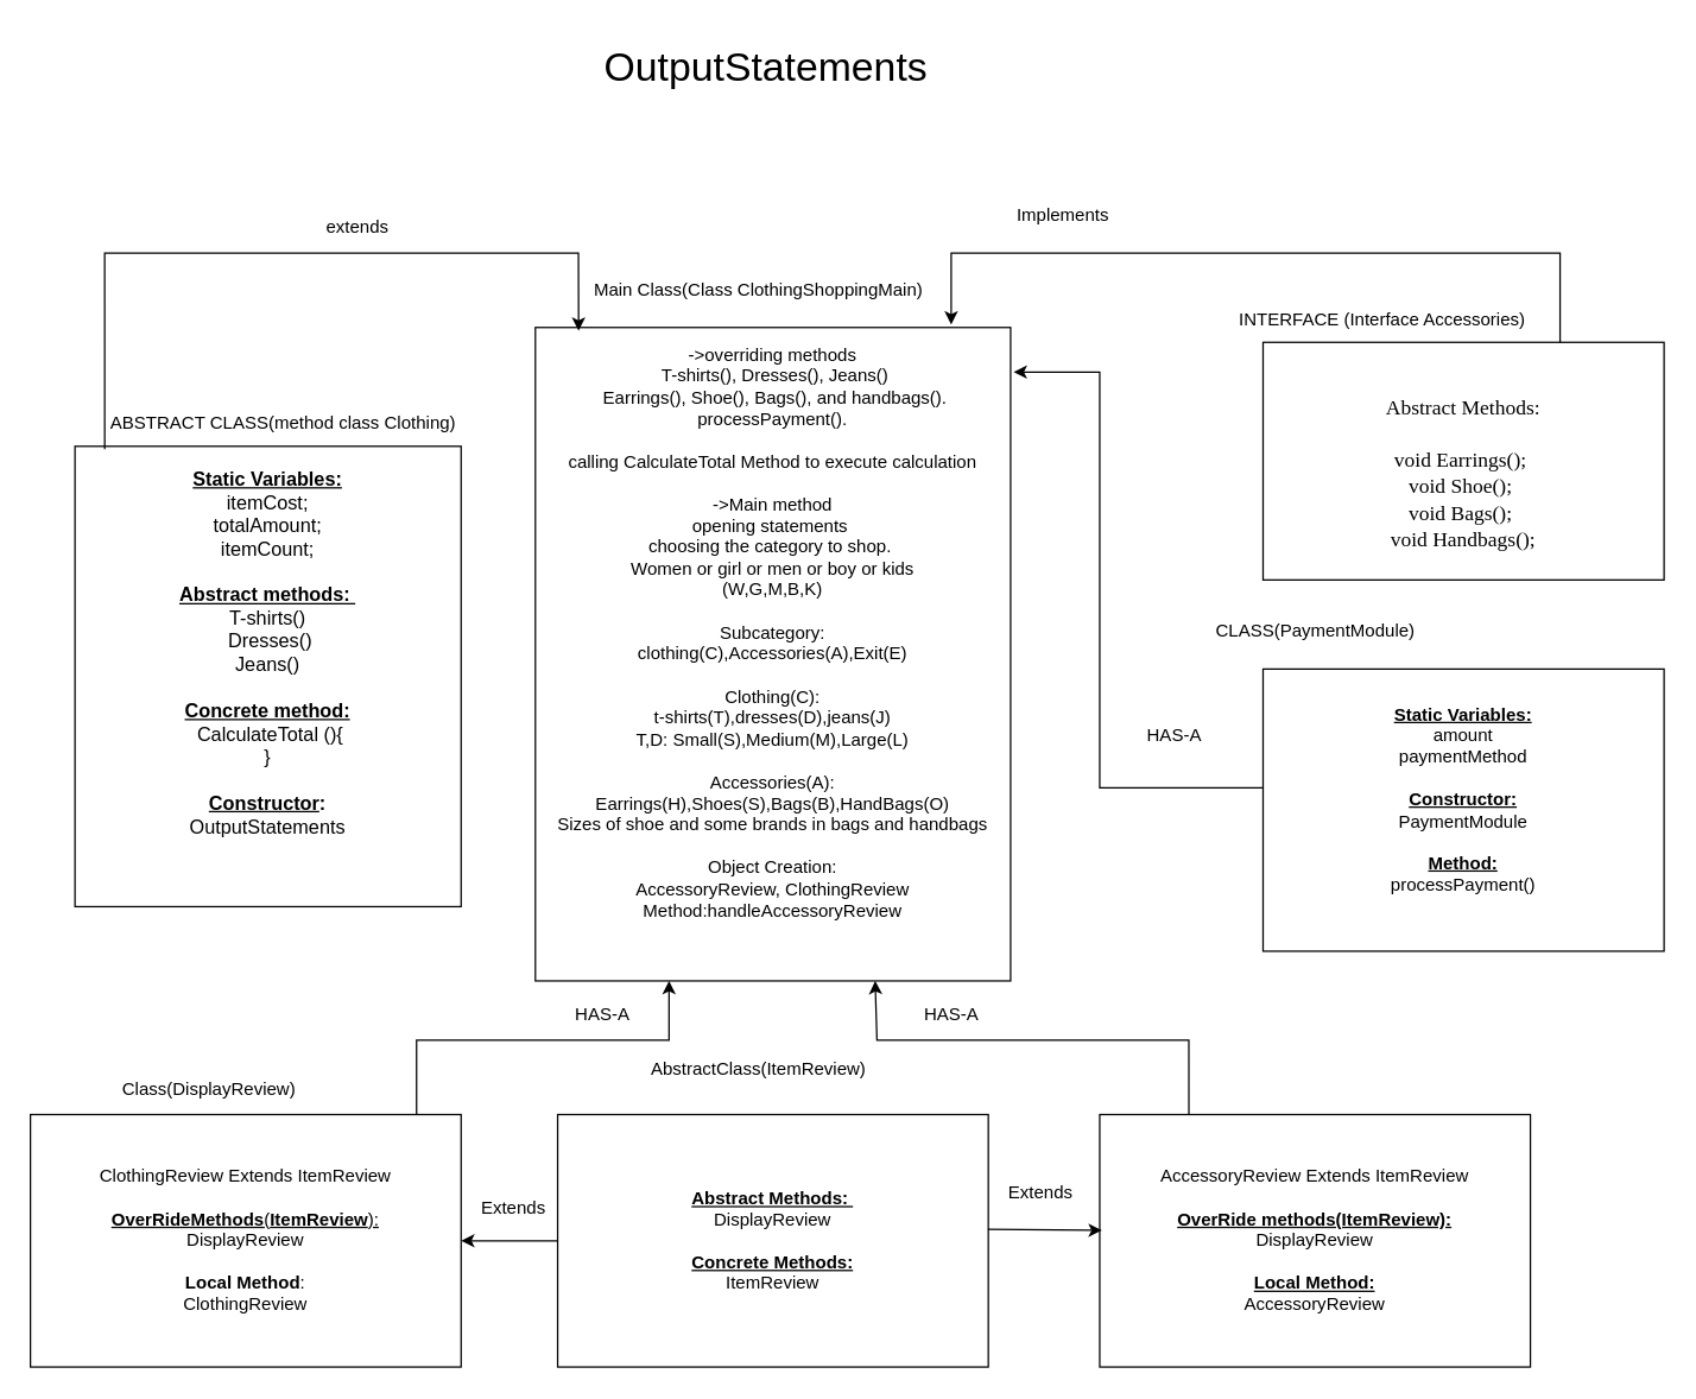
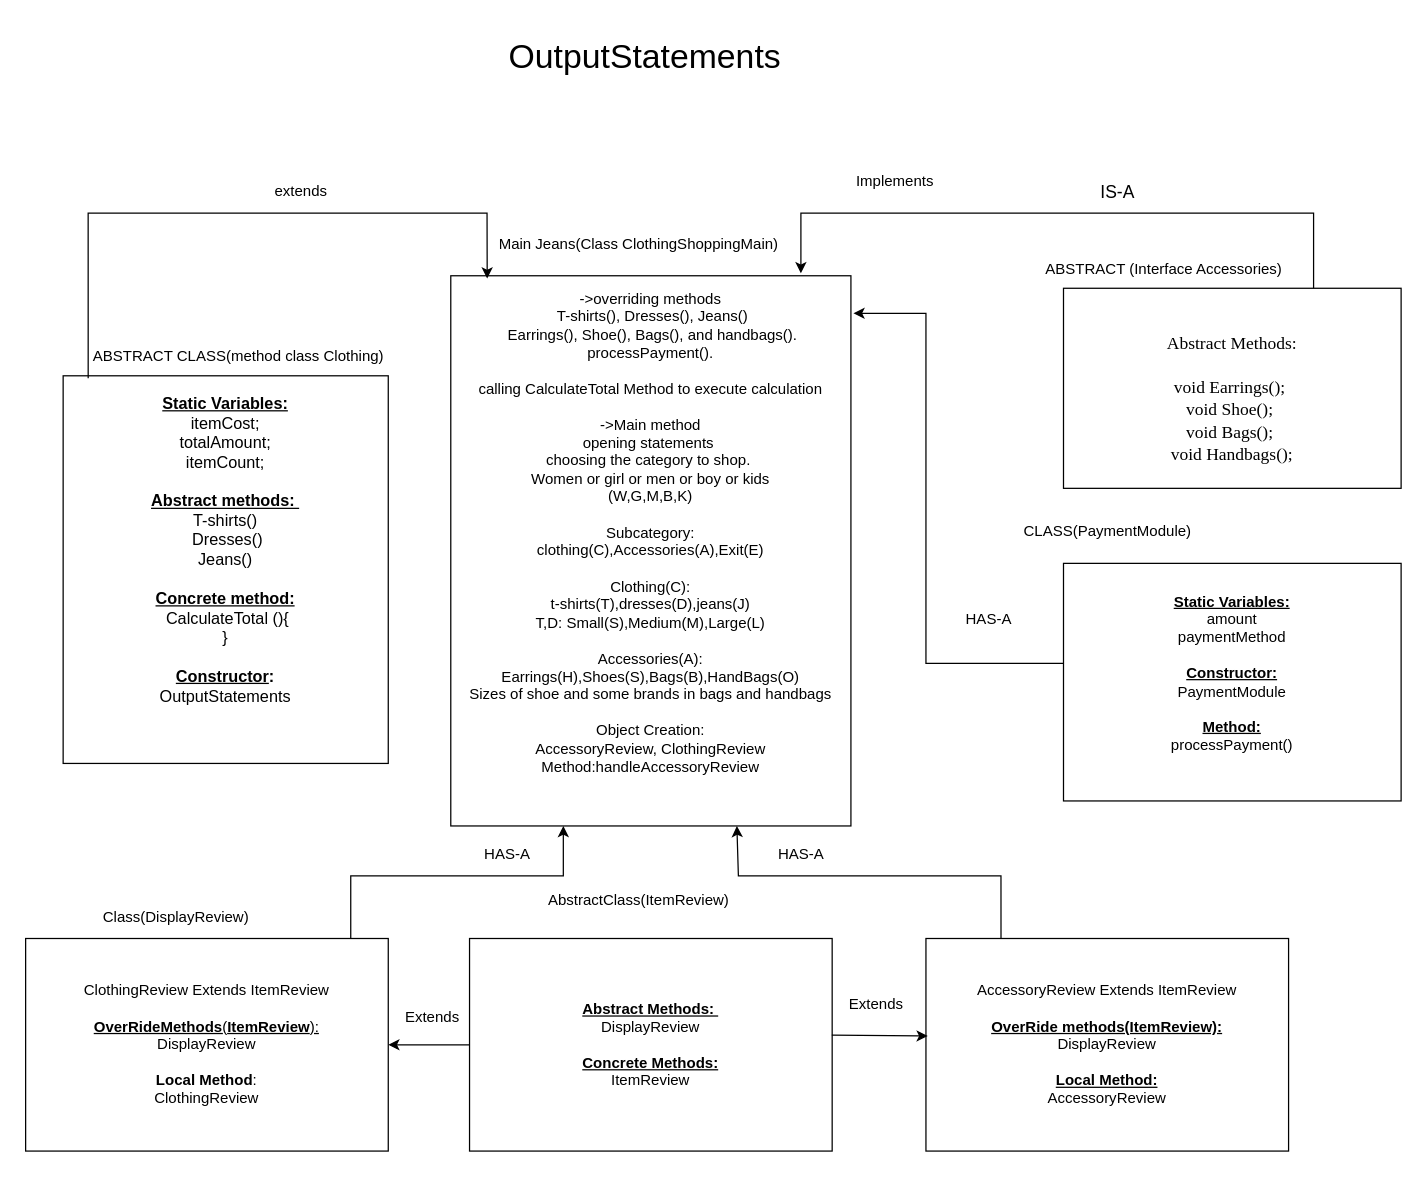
  <mxCell id="0" />
  <mxCell id="1" parent="0" />
  <mxCell id="2" value="&lt;div style=&quot;font-size: 13px;&quot;&gt;&lt;span style=&quot;background-color: initial; white-space: pre;&quot;&gt;&lt;b&gt;&lt;u&gt;Static Variables:&lt;/u&gt;&lt;/b&gt;&lt;/span&gt;&lt;/div&gt;&lt;div style=&quot;font-size: 13px;&quot;&gt;&lt;span style=&quot;background-color: initial; white-space: pre;&quot;&gt;itemCost;&lt;/span&gt;&lt;/div&gt;&lt;div style=&quot;font-size: 13px;&quot;&gt;&lt;span style=&quot;background-color: initial; white-space: pre;&quot;&gt;totalAmount;&lt;/span&gt;&lt;/div&gt;&lt;div style=&quot;font-size: 13px;&quot;&gt;&lt;span style=&quot;background-color: initial; white-space: pre;&quot;&gt;itemCount;&lt;/span&gt;&lt;/div&gt;&lt;div style=&quot;font-size: 13px;&quot;&gt;&lt;span style=&quot;background-color: initial; white-space: pre;&quot;&gt;&lt;b&gt;&lt;u&gt;&lt;br&gt;&lt;/u&gt;&lt;/b&gt;&lt;/span&gt;&lt;/div&gt;&lt;div style=&quot;font-size: 13px;&quot;&gt;&lt;span style=&quot;background-color: initial; white-space: pre;&quot;&gt;&lt;b&gt;&lt;u&gt;Abstract methods: &lt;/u&gt;&lt;/b&gt;&lt;/span&gt;&lt;br&gt;&lt;/div&gt;&lt;div style=&quot;font-size: 13px;&quot;&gt;&lt;span style=&quot;white-space: pre;&quot;&gt;&lt;font style=&quot;font-size: 13px;&quot;&gt;T-shirts()&lt;/font&gt;&lt;/span&gt;&lt;/div&gt;&lt;div style=&quot;font-size: 13px;&quot;&gt;&lt;span style=&quot;white-space: pre;&quot;&gt;&lt;font style=&quot;font-size: 13px;&quot;&gt; Dresses()&lt;/font&gt;&lt;/span&gt;&lt;/div&gt;&lt;div style=&quot;font-size: 13px;&quot;&gt;&lt;span style=&quot;white-space: pre; background-color: initial;&quot;&gt; Jeans() &lt;/span&gt;&lt;/div&gt;&lt;div style=&quot;font-size: 13px;&quot;&gt;&lt;br&gt;&lt;/div&gt;&lt;div style=&quot;font-size: 13px;&quot;&gt;&lt;span style=&quot;white-space: pre; background-color: initial;&quot;&gt;&lt;b&gt;&lt;u&gt;Concrete method:&lt;/u&gt;&lt;/b&gt;&lt;/span&gt;&lt;/div&gt;&lt;div style=&quot;font-size: 13px;&quot;&gt;&lt;span style=&quot;white-space: pre; background-color: initial;&quot;&gt; CalculateTotal (){&lt;/span&gt;&lt;br&gt;&lt;/div&gt;&lt;div style=&quot;font-size: 13px;&quot;&gt;&lt;span style=&quot;white-space: pre; background-color: initial;&quot;&gt;}&lt;/span&gt;&lt;/div&gt;&lt;div style=&quot;font-size: 13px;&quot;&gt;&lt;span style=&quot;white-space: pre; background-color: initial;&quot;&gt;&lt;br&gt;&lt;/span&gt;&lt;/div&gt;&lt;div style=&quot;font-size: 13px;&quot;&gt;&lt;span style=&quot;white-space: pre; background-color: initial;&quot;&gt;&lt;b&gt;&lt;u&gt;Constructor&lt;/u&gt;:&lt;/b&gt;&lt;/span&gt;&lt;/div&gt;&lt;div style=&quot;font-size: 13px;&quot;&gt;&lt;span style=&quot;white-space: pre; background-color: initial;&quot;&gt;OutputStatements&lt;/span&gt;&lt;/div&gt;&lt;div style=&quot;font-size: 13px;&quot;&gt;&lt;br&gt;&lt;/div&gt;&lt;div style=&quot;font-size: 13px;&quot;&gt;&lt;br&gt;&lt;/div&gt;" style="rounded=0;whiteSpace=wrap;html=1;direction=west;" parent="1" vertex="1"><mxGeometry x="50" y="300" width="260" height="310" as="geometry" /></mxCell>
  <mxCell id="3" value="&lt;div style=&quot;font-size: 14px;&quot;&gt;&lt;br&gt;&lt;/div&gt;&lt;div style=&quot;font-size: 14px;&quot;&gt;&lt;font face=&quot;KhpfukY6YOiDOe7wu015&quot;&gt;Abstract Methods:&lt;/font&gt;&lt;/div&gt;&lt;div style=&quot;font-size: 14px;&quot;&gt;&lt;font face=&quot;KhpfukY6YOiDOe7wu015&quot;&gt;&lt;br&gt;&lt;/font&gt;&lt;/div&gt;&lt;div style=&quot;font-size: 14px;&quot;&gt;&lt;font style=&quot;font-size: 14px;&quot; face=&quot;KhpfukY6YOiDOe7wu015&quot;&gt;void Earrings();&amp;nbsp;&lt;/font&gt;&lt;/div&gt;&lt;div style=&quot;font-size: 14px;&quot;&gt;&lt;font style=&quot;font-size: 14px;&quot; face=&quot;KhpfukY6YOiDOe7wu015&quot;&gt;void Shoe();&amp;nbsp;&lt;/font&gt;&lt;/div&gt;&lt;div style=&quot;font-size: 14px;&quot;&gt;&lt;font style=&quot;font-size: 14px;&quot; face=&quot;KhpfukY6YOiDOe7wu015&quot;&gt;void Bags();&amp;nbsp;&lt;/font&gt;&lt;/div&gt;&lt;div style=&quot;font-size: 14px;&quot;&gt;&lt;font style=&quot;font-size: 14px;&quot; face=&quot;KhpfukY6YOiDOe7wu015&quot;&gt;void Handbags();&lt;/font&gt;&lt;br&gt;&lt;/div&gt;" style="rounded=0;whiteSpace=wrap;html=1;" parent="1" vertex="1"><mxGeometry x="850" y="230" width="270" height="160" as="geometry" /></mxCell>
  <mxCell id="4" value="&lt;div&gt;&lt;span style=&quot;background-color: initial;&quot;&gt;&lt;br&gt;&lt;/span&gt;&lt;/div&gt;&lt;div&gt;&lt;span style=&quot;background-color: initial;&quot;&gt;&lt;br&gt;&lt;/span&gt;&lt;/div&gt;&lt;div&gt;&lt;span style=&quot;background-color: initial;&quot;&gt;&lt;br&gt;&lt;/span&gt;&lt;/div&gt;&lt;div&gt;&lt;span style=&quot;background-color: initial;&quot;&gt;&lt;br&gt;&lt;/span&gt;&lt;/div&gt;&lt;div&gt;&lt;span style=&quot;background-color: initial;&quot;&gt;-&amp;gt;overriding methods&lt;/span&gt;&lt;/div&gt;&lt;div&gt;&lt;span style=&quot;background-color: initial;&quot;&gt;&amp;nbsp;T-shirts(), Dresses(), Jeans()&lt;/span&gt;&lt;/div&gt;&lt;div&gt;&lt;span style=&quot;background-color: initial;&quot;&gt;&amp;nbsp;Earrings(), Shoe(), Bags(), and handbags().&lt;/span&gt;&lt;/div&gt;&lt;div&gt;&lt;span style=&quot;background-color: initial;&quot;&gt;processPayment().&lt;/span&gt;&lt;/div&gt;&lt;div&gt;&lt;span style=&quot;background-color: initial;&quot;&gt;&lt;br&gt;&lt;/span&gt;&lt;/div&gt;&lt;div&gt;&lt;span style=&quot;background-color: initial;&quot;&gt;calling CalculateTotal Method to execute calculation&lt;/span&gt;&lt;/div&gt;&lt;div&gt;&lt;br&gt;&lt;/div&gt;&lt;div&gt;-&amp;gt;Main method&lt;/div&gt;&lt;div&gt;opening statements&amp;nbsp;&lt;/div&gt;&lt;div&gt;choosing the category to shop.&amp;nbsp;&lt;/div&gt;&lt;div&gt;Women or girl or men or boy or kids&lt;/div&gt;&lt;div&gt;(W,G,M,B,K)&lt;/div&gt;&lt;div&gt;&lt;br&gt;&lt;/div&gt;&lt;div&gt;Subcategory:&lt;/div&gt;&lt;div&gt;clothing(C),Accessories(A),Exit(E)&lt;/div&gt;&lt;div&gt;&lt;br&gt;&lt;/div&gt;&lt;div&gt;Clothing(C):&lt;/div&gt;&lt;div&gt;t-shirts(T),dresses(D),jeans(J)&lt;/div&gt;&lt;div&gt;T,D: Small(S),Medium(M),Large(L)&lt;/div&gt;&lt;div&gt;&lt;br&gt;&lt;/div&gt;&lt;div&gt;Accessories(A):&lt;/div&gt;&lt;div&gt;Earrings(H),Shoes(S),Bags(B),HandBags(O)&lt;/div&gt;&lt;div&gt;Sizes of shoe and some brands in bags and handbags&lt;/div&gt;&lt;div&gt;&lt;br&gt;&lt;/div&gt;&lt;div&gt;Object Creation:&lt;/div&gt;&lt;div&gt;AccessoryReview, ClothingReview&lt;/div&gt;&lt;div&gt;Method:handleAccessoryReview&lt;/div&gt;&lt;div&gt;&lt;br&gt;&lt;/div&gt;&lt;div&gt;&lt;br&gt;&lt;/div&gt;&lt;div&gt;&lt;br&gt;&lt;/div&gt;&lt;div&gt;&lt;br&gt;&lt;/div&gt;&lt;div&gt;&lt;br&gt;&lt;/div&gt;&lt;div&gt;&lt;br&gt;&lt;/div&gt;" style="rounded=0;whiteSpace=wrap;html=1;direction=south;" parent="1" vertex="1"><mxGeometry x="360" y="220" width="320" height="440" as="geometry" /></mxCell>
  <mxCell id="5" value="ABSTRACT CLASS(method class Clothing)" style="text;html=1;align=center;verticalAlign=middle;resizable=0;points=[];autosize=1;strokeColor=none;fillColor=none;" parent="1" vertex="1"><mxGeometry x="60" y="270" width="260" height="30" as="geometry" /></mxCell>
- <mxCell id="6" value="INTERFACE (Interface Accessories)" style="text;html=1;align=center;verticalAlign=middle;resizable=0;points=[];autosize=1;strokeColor=none;fillColor=none;" parent="1" vertex="1"><mxGeometry x="820" y="200" width="220" height="30" as="geometry" /></mxCell>
- <mxCell id="7" value="Main Class(Class ClothingShoppingMain)" style="text;html=1;align=center;verticalAlign=middle;resizable=0;points=[];autosize=1;strokeColor=none;fillColor=none;" parent="1" vertex="1"><mxGeometry x="390" y="180" width="240" height="30" as="geometry" /></mxCell>
+ <mxCell id="6" value="ABSTRACT (Interface Accessories)" style="text;html=1;align=center;verticalAlign=middle;resizable=0;points=[];autosize=1;strokeColor=none;fillColor=none;" parent="1" vertex="1"><mxGeometry x="820" y="200" width="220" height="30" as="geometry" /></mxCell>
+ <mxCell id="7" value="Main Jeans(Class ClothingShoppingMain)" style="text;html=1;align=center;verticalAlign=middle;resizable=0;points=[];autosize=1;strokeColor=none;fillColor=none;" parent="1" vertex="1"><mxGeometry x="390" y="180" width="240" height="30" as="geometry" /></mxCell>
  <mxCell id="8" value="" style="endArrow=classic;html=1;rounded=0;" parent="1" edge="1"><mxGeometry width="50" height="50" relative="1" as="geometry"><mxPoint x="1050" y="230" as="sourcePoint" /><mxPoint x="640" y="218" as="targetPoint" /><Array as="points"><mxPoint x="1050" y="170" /><mxPoint x="640" y="170" /></Array></mxGeometry></mxCell>
  <mxCell id="9" value="Implements" style="text;html=1;align=center;verticalAlign=middle;resizable=0;points=[];autosize=1;strokeColor=none;fillColor=none;" parent="1" vertex="1"><mxGeometry x="670" y="130" width="90" height="30" as="geometry" /></mxCell>
  <mxCell id="10" value="" style="endArrow=classic;html=1;rounded=0;exitX=0.923;exitY=0.994;exitDx=0;exitDy=0;exitPerimeter=0;entryX=0.005;entryY=0.909;entryDx=0;entryDy=0;entryPerimeter=0;" parent="1" source="2" target="4" edge="1"><mxGeometry width="50" height="50" relative="1" as="geometry"><mxPoint x="70" y="230" as="sourcePoint" /><mxPoint x="380" y="100" as="targetPoint" /><Array as="points"><mxPoint x="70" y="170" /><mxPoint x="389" y="170" /></Array></mxGeometry></mxCell>
  <mxCell id="11" value="extends" style="text;html=1;align=center;verticalAlign=middle;resizable=0;points=[];autosize=1;strokeColor=none;fillColor=none;" parent="1" vertex="1"><mxGeometry x="205" y="138" width="70" height="30" as="geometry" /></mxCell>
  <mxCell id="12" value="&lt;b&gt;&lt;u&gt;Static Variables:&lt;/u&gt;&lt;/b&gt;&lt;div&gt;amount&lt;/div&gt;&lt;div&gt;paymentMethod&lt;/div&gt;&lt;div&gt;&lt;br&gt;&lt;/div&gt;&lt;div&gt;&lt;b&gt;&lt;u&gt;Constructor:&lt;/u&gt;&lt;/b&gt;&lt;/div&gt;&lt;div&gt;PaymentModule&lt;/div&gt;&lt;div&gt;&lt;br&gt;&lt;/div&gt;&lt;div&gt;&lt;b&gt;&lt;u&gt;Method:&lt;/u&gt;&lt;/b&gt;&lt;/div&gt;&lt;div&gt;processPayment()&lt;/div&gt;&lt;div&gt;&lt;br&gt;&lt;/div&gt;" style="rounded=0;whiteSpace=wrap;html=1;" parent="1" vertex="1"><mxGeometry x="850" y="450" width="270" height="190" as="geometry" /></mxCell>
  <mxCell id="13" value="" style="endArrow=classic;html=1;rounded=0;exitX=0;exitY=0.421;exitDx=0;exitDy=0;exitPerimeter=0;" parent="1" source="12" edge="1"><mxGeometry width="50" height="50" relative="1" as="geometry"><mxPoint x="630" y="370" as="sourcePoint" /><mxPoint x="682" y="250" as="targetPoint" /><Array as="points"><mxPoint x="740" y="530" /><mxPoint x="740" y="250" /></Array></mxGeometry></mxCell>
  <mxCell id="14" value="CLASS(PaymentModule)" style="text;html=1;align=center;verticalAlign=middle;resizable=0;points=[];autosize=1;strokeColor=none;fillColor=none;" parent="1" vertex="1"><mxGeometry x="805" y="410" width="160" height="30" as="geometry" /></mxCell>
+ <mxCell id="15" value="IS-A&amp;nbsp;" style="text;html=1;align=center;verticalAlign=middle;resizable=0;points=[];autosize=1;strokeColor=none;fillColor=none;fontSize=14;" parent="1" vertex="1"><mxGeometry x="870" y="138" width="50" height="30" as="geometry" /></mxCell>
  <mxCell id="16" value="HAS-A" style="text;html=1;align=center;verticalAlign=middle;resizable=0;points=[];autosize=1;strokeColor=none;fillColor=none;" parent="1" vertex="1"><mxGeometry x="760" y="480" width="60" height="30" as="geometry" /></mxCell>
  <mxCell id="17" value="&lt;b&gt;&lt;u&gt;Abstract Methods:&amp;nbsp;&lt;/u&gt;&lt;/b&gt;&lt;div&gt;DisplayReview&lt;/div&gt;&lt;div&gt;&lt;br&gt;&lt;/div&gt;&lt;div&gt;&lt;b&gt;&lt;u&gt;Concrete Methods:&lt;/u&gt;&lt;/b&gt;&lt;/div&gt;&lt;div&gt;ItemReview&lt;/div&gt;" style="rounded=0;whiteSpace=wrap;html=1;" vertex="1" parent="1"><mxGeometry x="375" y="750" width="290" height="170" as="geometry" /></mxCell>
  <mxCell id="18" value="ClothingReview Extends ItemReview&lt;div&gt;&lt;br&gt;&lt;/div&gt;&lt;div&gt;&lt;u&gt;&lt;b&gt;OverRideMethods&lt;/b&gt;(&lt;b&gt;ItemReview&lt;/b&gt;):&lt;/u&gt;&lt;/div&gt;&lt;div&gt;DisplayReview&lt;/div&gt;&lt;div&gt;&lt;br&gt;&lt;/div&gt;&lt;div&gt;&lt;b&gt;Local&lt;/b&gt; &lt;b&gt;Method&lt;/b&gt;:&lt;/div&gt;&lt;div&gt;ClothingReview&lt;/div&gt;" style="rounded=0;whiteSpace=wrap;html=1;fontStyle=0" vertex="1" parent="1"><mxGeometry x="20" y="750" width="290" height="170" as="geometry" /></mxCell>
  <mxCell id="19" value="&lt;div&gt;AccessoryReview Extends ItemReview&lt;b&gt;&lt;u&gt;&lt;br&gt;&lt;/u&gt;&lt;/b&gt;&lt;/div&gt;&lt;div&gt;&lt;br&gt;&lt;/div&gt;&lt;b&gt;&lt;u&gt;OverRide methods(ItemReview):&lt;/u&gt;&lt;/b&gt;&lt;div&gt;DisplayReview&lt;/div&gt;&lt;div&gt;&lt;br&gt;&lt;/div&gt;&lt;div&gt;&lt;b&gt;&lt;u&gt;Local Method:&lt;/u&gt;&lt;/b&gt;&lt;/div&gt;&lt;div&gt;AccessoryReview&lt;/div&gt;" style="rounded=0;whiteSpace=wrap;html=1;" vertex="1" parent="1"><mxGeometry x="740" y="750" width="290" height="170" as="geometry" /></mxCell>
  <mxCell id="20" value="AbstractClass(ItemReview)" style="text;html=1;align=center;verticalAlign=middle;resizable=0;points=[];autosize=1;strokeColor=none;fillColor=none;" vertex="1" parent="1"><mxGeometry x="425" y="705" width="170" height="30" as="geometry" /></mxCell>
  <mxCell id="21" value="Class(DisplayReview)" style="text;html=1;align=center;verticalAlign=middle;resizable=0;points=[];autosize=1;strokeColor=none;fillColor=none;" vertex="1" parent="1"><mxGeometry x="70" y="718" width="140" height="30" as="geometry" /></mxCell>
  <mxCell id="22" value="" style="endArrow=classic;html=1;rounded=0;entryX=0.005;entryY=0.459;entryDx=0;entryDy=0;entryPerimeter=0;exitX=0.999;exitY=0.455;exitDx=0;exitDy=0;exitPerimeter=0;" edge="1" parent="1" source="17" target="19"><mxGeometry width="50" height="50" relative="1" as="geometry"><mxPoint x="510" y="790" as="sourcePoint" /><mxPoint x="560" y="740" as="targetPoint" /></mxGeometry></mxCell>
  <mxCell id="23" value="" style="endArrow=classic;html=1;rounded=0;entryX=1;entryY=0.5;entryDx=0;entryDy=0;exitX=0;exitY=0.5;exitDx=0;exitDy=0;" edge="1" parent="1" source="17" target="18"><mxGeometry width="50" height="50" relative="1" as="geometry"><mxPoint x="510" y="790" as="sourcePoint" /><mxPoint x="560" y="740" as="targetPoint" /></mxGeometry></mxCell>
  <mxCell id="24" value="" style="endArrow=classic;html=1;rounded=0;" edge="1" parent="1"><mxGeometry width="50" height="50" relative="1" as="geometry"><mxPoint x="280" y="750" as="sourcePoint" /><mxPoint x="450" y="660" as="targetPoint" /><Array as="points"><mxPoint x="280" y="700" /><mxPoint x="450" y="700" /></Array></mxGeometry></mxCell>
  <mxCell id="25" value="" style="endArrow=classic;html=1;rounded=0;exitX=0.207;exitY=0;exitDx=0;exitDy=0;exitPerimeter=0;entryX=1;entryY=0.285;entryDx=0;entryDy=0;entryPerimeter=0;" edge="1" parent="1" source="19" target="4"><mxGeometry width="50" height="50" relative="1" as="geometry"><mxPoint x="510" y="790" as="sourcePoint" /><mxPoint x="560" y="740" as="targetPoint" /><Array as="points"><mxPoint x="800" y="700" /><mxPoint x="590" y="700" /></Array></mxGeometry></mxCell>
  <mxCell id="26" value="HAS-A" style="text;html=1;align=center;verticalAlign=middle;resizable=0;points=[];autosize=1;strokeColor=none;fillColor=none;" vertex="1" parent="1"><mxGeometry x="610" y="668" width="60" height="30" as="geometry" /></mxCell>
  <mxCell id="27" value="HAS-A" style="text;html=1;align=center;verticalAlign=middle;resizable=0;points=[];autosize=1;strokeColor=none;fillColor=none;" vertex="1" parent="1"><mxGeometry x="375" y="668" width="60" height="30" as="geometry" /></mxCell>
  <mxCell id="28" value="Extends" style="text;html=1;align=center;verticalAlign=middle;resizable=0;points=[];autosize=1;strokeColor=none;fillColor=none;" vertex="1" parent="1"><mxGeometry x="665" y="788" width="70" height="30" as="geometry" /></mxCell>
  <mxCell id="29" value="Extends" style="text;html=1;align=center;verticalAlign=middle;resizable=0;points=[];autosize=1;strokeColor=none;fillColor=none;" vertex="1" parent="1"><mxGeometry x="310" y="798" width="70" height="30" as="geometry" /></mxCell>
  <mxCell id="30" value="OutputStatements" style="text;html=1;align=center;verticalAlign=middle;resizable=0;points=[];autosize=1;strokeColor=none;fillColor=none;fontSize=27;" vertex="1" parent="1"><mxGeometry x="365" y="20" width="300" height="50" as="geometry" /></mxCell>
